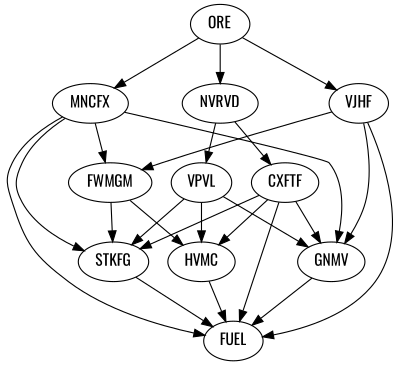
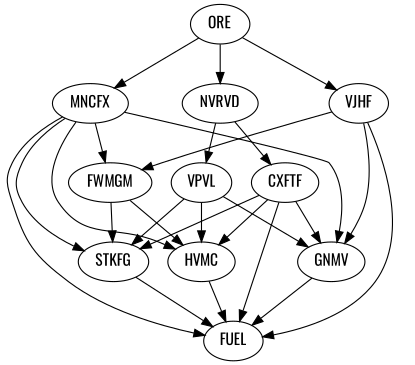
  digraph {
    fontname=Oswald
    node [fontname=Oswald]
    edge [fontname=Oswald]
    VPVL
    STKFG
    HVMC
    GNMV
    FUEL
    FWMGM
    CXFTF
    MNCFX
    NVRVD
    VJHF
    ORE
    VPVL -> STKFG
    VPVL -> HVMC
    VPVL -> GNMV
    STKFG -> FUEL
    HVMC -> FUEL
    GNMV -> FUEL
    FWMGM -> STKFG
    FWMGM -> HVMC
    CXFTF -> STKFG
    CXFTF -> HVMC
    CXFTF -> GNMV
    CXFTF -> FUEL
    MNCFX -> STKFG
+   MNCFX -> HVMC
    MNCFX -> GNMV
    MNCFX -> FUEL
    MNCFX -> FWMGM
    NVRVD -> VPVL
    NVRVD -> CXFTF
    VJHF -> GNMV
    VJHF -> FUEL
    VJHF -> FWMGM
    ORE -> MNCFX
    ORE -> NVRVD
    ORE -> VJHF
  }
